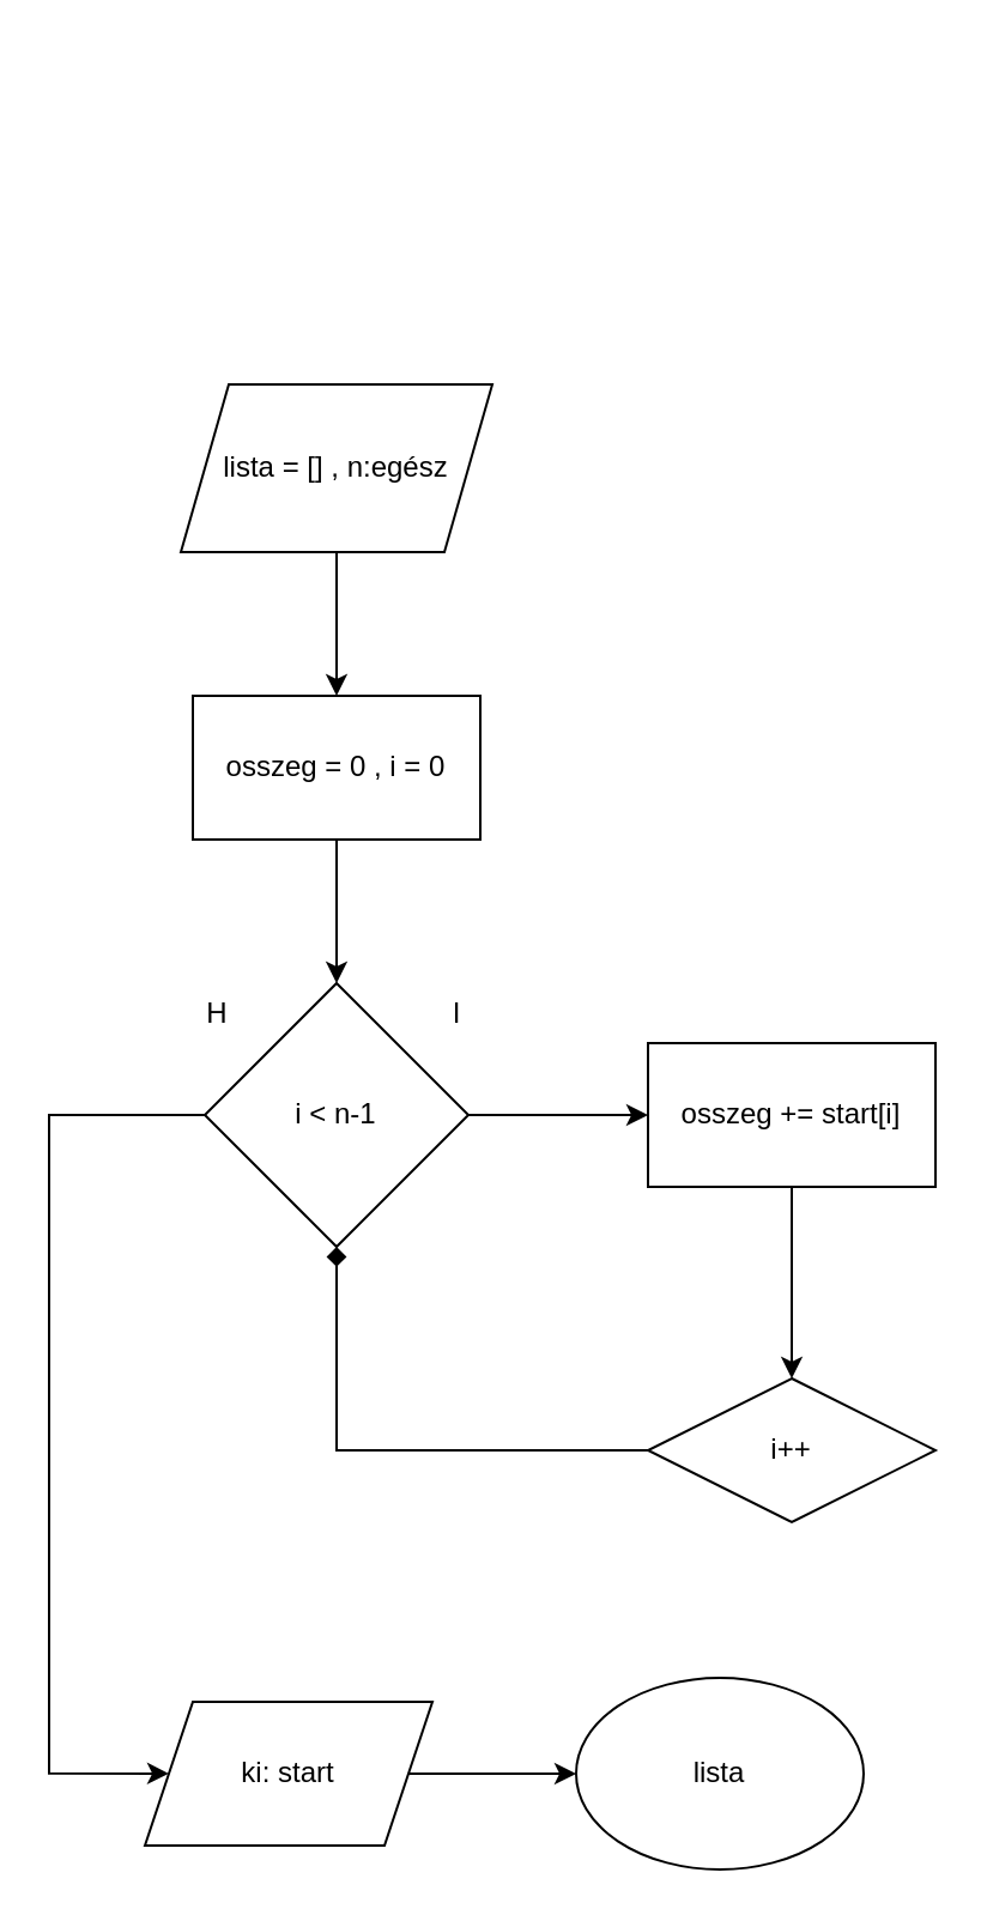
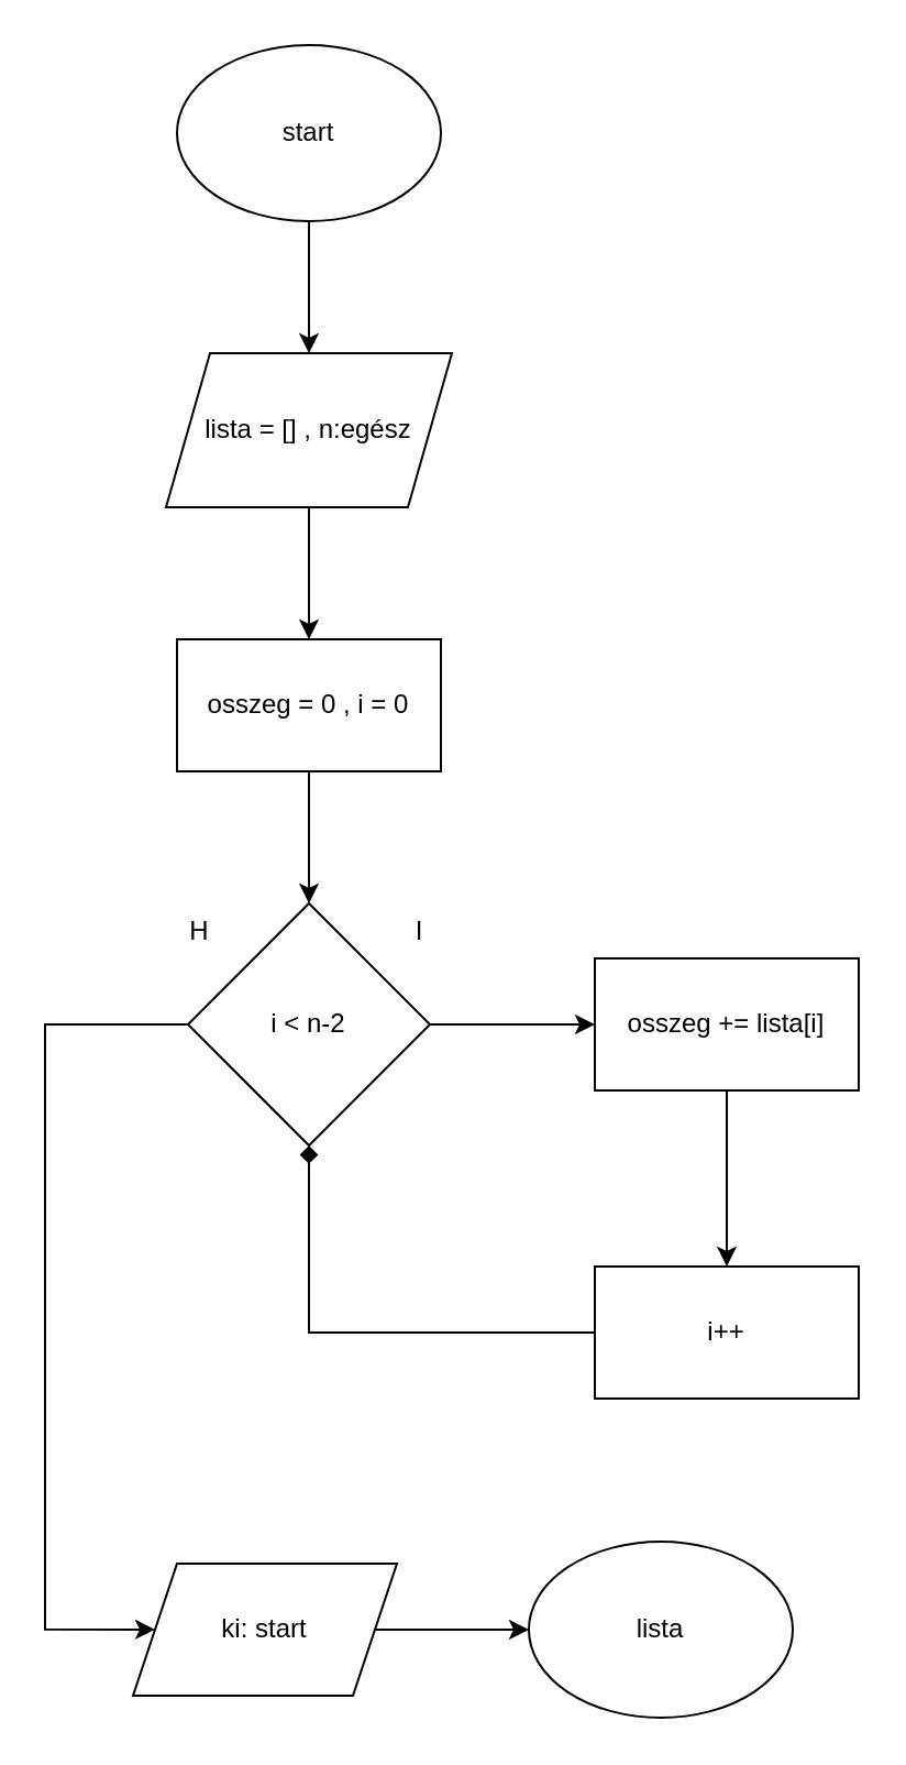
  <mxCell id="0" />
  <mxCell id="1" parent="0" />
+ <mxCell id="2" value="" style="edgeStyle=orthogonalEdgeStyle;rounded=0;orthogonalLoop=1;jettySize=auto;html=1;" edge="1" parent="1" source="3" target="5"><mxGeometry relative="1" as="geometry" /></mxCell>
+ <mxCell id="3" value="start" style="ellipse;whiteSpace=wrap;html=1;" vertex="1" parent="1"><mxGeometry x="80" y="20" width="120" height="80" as="geometry" /></mxCell>
  <mxCell id="4" value="" style="edgeStyle=orthogonalEdgeStyle;rounded=0;orthogonalLoop=1;jettySize=auto;html=1;" edge="1" parent="1" source="5" target="7"><mxGeometry relative="1" as="geometry" /></mxCell>
  <mxCell id="5" value="lista = [] , n:egész" style="shape=parallelogram;perimeter=parallelogramPerimeter;whiteSpace=wrap;html=1;fixedSize=1;" vertex="1" parent="1"><mxGeometry x="75" y="160" width="130" height="70" as="geometry" /></mxCell>
  <mxCell id="6" value="" style="edgeStyle=orthogonalEdgeStyle;rounded=0;orthogonalLoop=1;jettySize=auto;html=1;" edge="1" parent="1" source="7" target="10"><mxGeometry relative="1" as="geometry" /></mxCell>
  <mxCell id="7" value="osszeg = 0 , i = 0" style="whiteSpace=wrap;html=1;" vertex="1" parent="1"><mxGeometry x="80" y="290" width="120" height="60" as="geometry" /></mxCell>
  <mxCell id="8" value="" style="edgeStyle=orthogonalEdgeStyle;rounded=0;orthogonalLoop=1;jettySize=auto;html=1;" edge="1" parent="1" source="10" target="12"><mxGeometry relative="1" as="geometry" /></mxCell>
  <mxCell id="9" style="edgeStyle=orthogonalEdgeStyle;rounded=0;orthogonalLoop=1;jettySize=auto;html=1;" edge="1" parent="1" source="10"><mxGeometry relative="1" as="geometry"><mxPoint x="70" y="739.941" as="targetPoint" /><Array as="points"><mxPoint x="20" y="465" /></Array></mxGeometry></mxCell>
- <mxCell id="10" value="i &amp;lt; n-1" style="rhombus;whiteSpace=wrap;html=1;" vertex="1" parent="1"><mxGeometry x="85" y="410" width="110" height="110" as="geometry" /></mxCell>
+ <mxCell id="10" value="i &amp;lt; n-2" style="rhombus;whiteSpace=wrap;html=1;" vertex="1" parent="1"><mxGeometry x="85" y="410" width="110" height="110" as="geometry" /></mxCell>
  <mxCell id="11" value="" style="edgeStyle=orthogonalEdgeStyle;rounded=0;orthogonalLoop=1;jettySize=auto;html=1;" edge="1" parent="1" source="12" target="14"><mxGeometry relative="1" as="geometry" /></mxCell>
- <mxCell id="12" value="osszeg += start[i]" style="whiteSpace=wrap;html=1;" vertex="1" parent="1"><mxGeometry x="270" y="435" width="120" height="60" as="geometry" /></mxCell>
+ <mxCell id="12" value="osszeg += lista[i]" style="whiteSpace=wrap;html=1;" vertex="1" parent="1"><mxGeometry x="270" y="435" width="120" height="60" as="geometry" /></mxCell>
  <mxCell id="13" style="edgeStyle=orthogonalEdgeStyle;rounded=0;orthogonalLoop=1;jettySize=auto;html=1;entryX=0.5;entryY=1;entryDx=0;entryDy=0;endArrow=diamond;" edge="1" parent="1" source="14" target="10"><mxGeometry relative="1" as="geometry"><mxPoint x="140" y="605" as="targetPoint" /><Array as="points"><mxPoint x="140" y="605" /></Array></mxGeometry></mxCell>
- <mxCell id="14" value="i++" style="rhombus;whiteSpace=wrap;html=1;" vertex="1" parent="1"><mxGeometry x="270" y="575" width="120" height="60" as="geometry" /></mxCell>
+ <mxCell id="14" value="i++" style="whiteSpace=wrap;html=1;" vertex="1" parent="1"><mxGeometry x="270" y="575" width="120" height="60" as="geometry" /></mxCell>
  <mxCell id="15" value="" style="edgeStyle=orthogonalEdgeStyle;rounded=0;orthogonalLoop=1;jettySize=auto;html=1;" edge="1" parent="1" source="16" target="17"><mxGeometry relative="1" as="geometry" /></mxCell>
  <mxCell id="16" value="ki: start" style="shape=parallelogram;perimeter=parallelogramPerimeter;whiteSpace=wrap;html=1;fixedSize=1;" vertex="1" parent="1"><mxGeometry x="60" y="710" width="120" height="60" as="geometry" /></mxCell>
  <mxCell id="17" value="lista" style="ellipse;whiteSpace=wrap;html=1;" vertex="1" parent="1"><mxGeometry x="240" y="700" width="120" height="80" as="geometry" /></mxCell>
  <mxCell id="18" value="I" style="text;html=1;align=center;verticalAlign=middle;resizable=0;points=[];autosize=1;strokeColor=none;fillColor=none;" vertex="1" parent="1"><mxGeometry x="175" y="408" width="30" height="30" as="geometry" /></mxCell>
  <mxCell id="19" value="H" style="text;html=1;align=center;verticalAlign=middle;resizable=0;points=[];autosize=1;strokeColor=none;fillColor=none;" vertex="1" parent="1"><mxGeometry x="75" y="408" width="30" height="30" as="geometry" /></mxCell>
